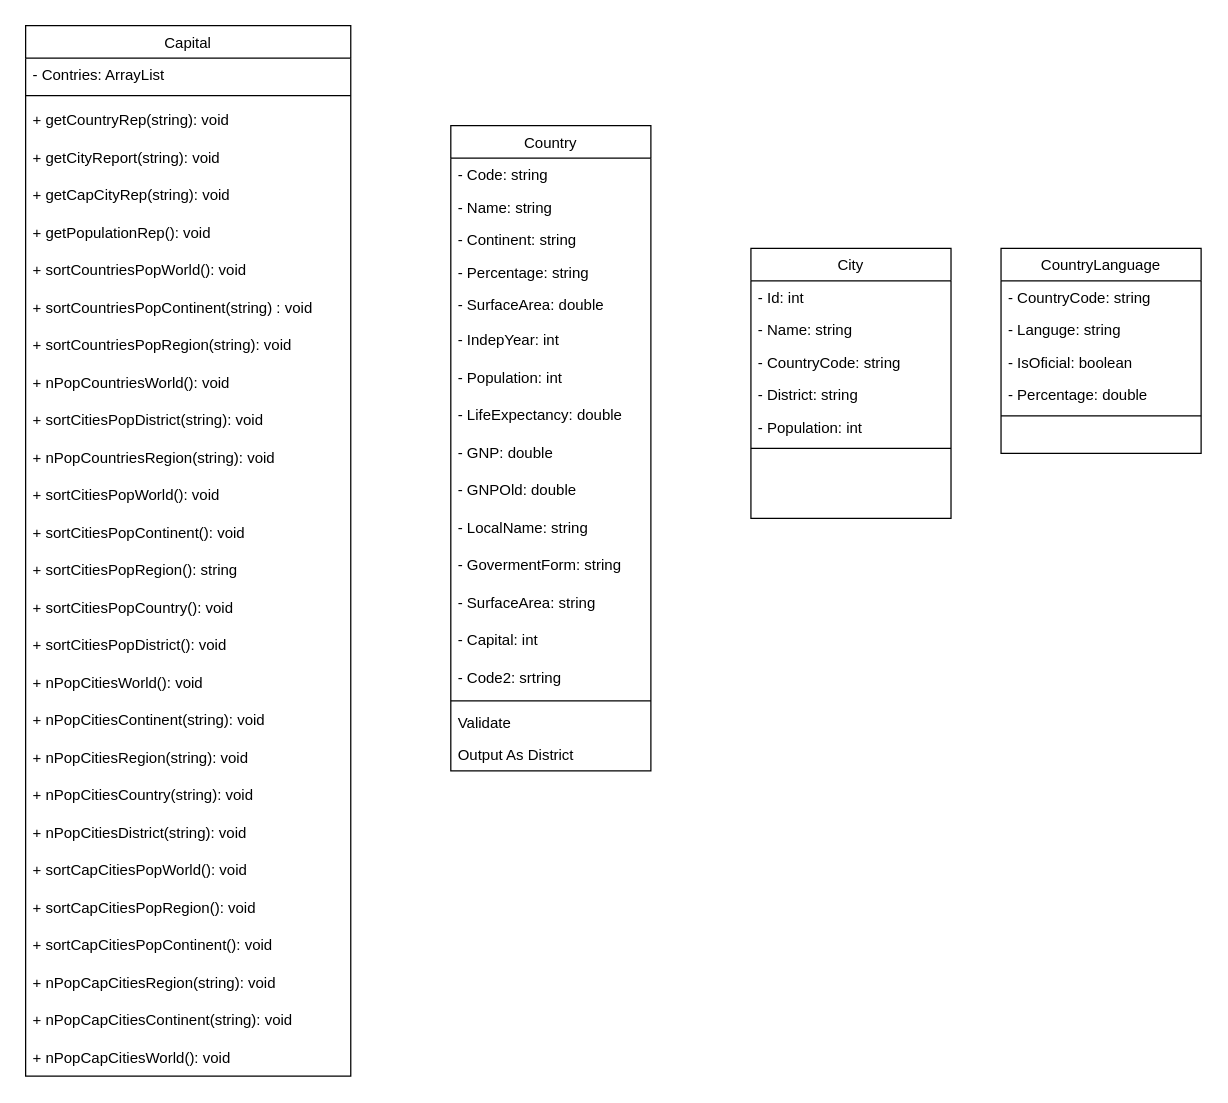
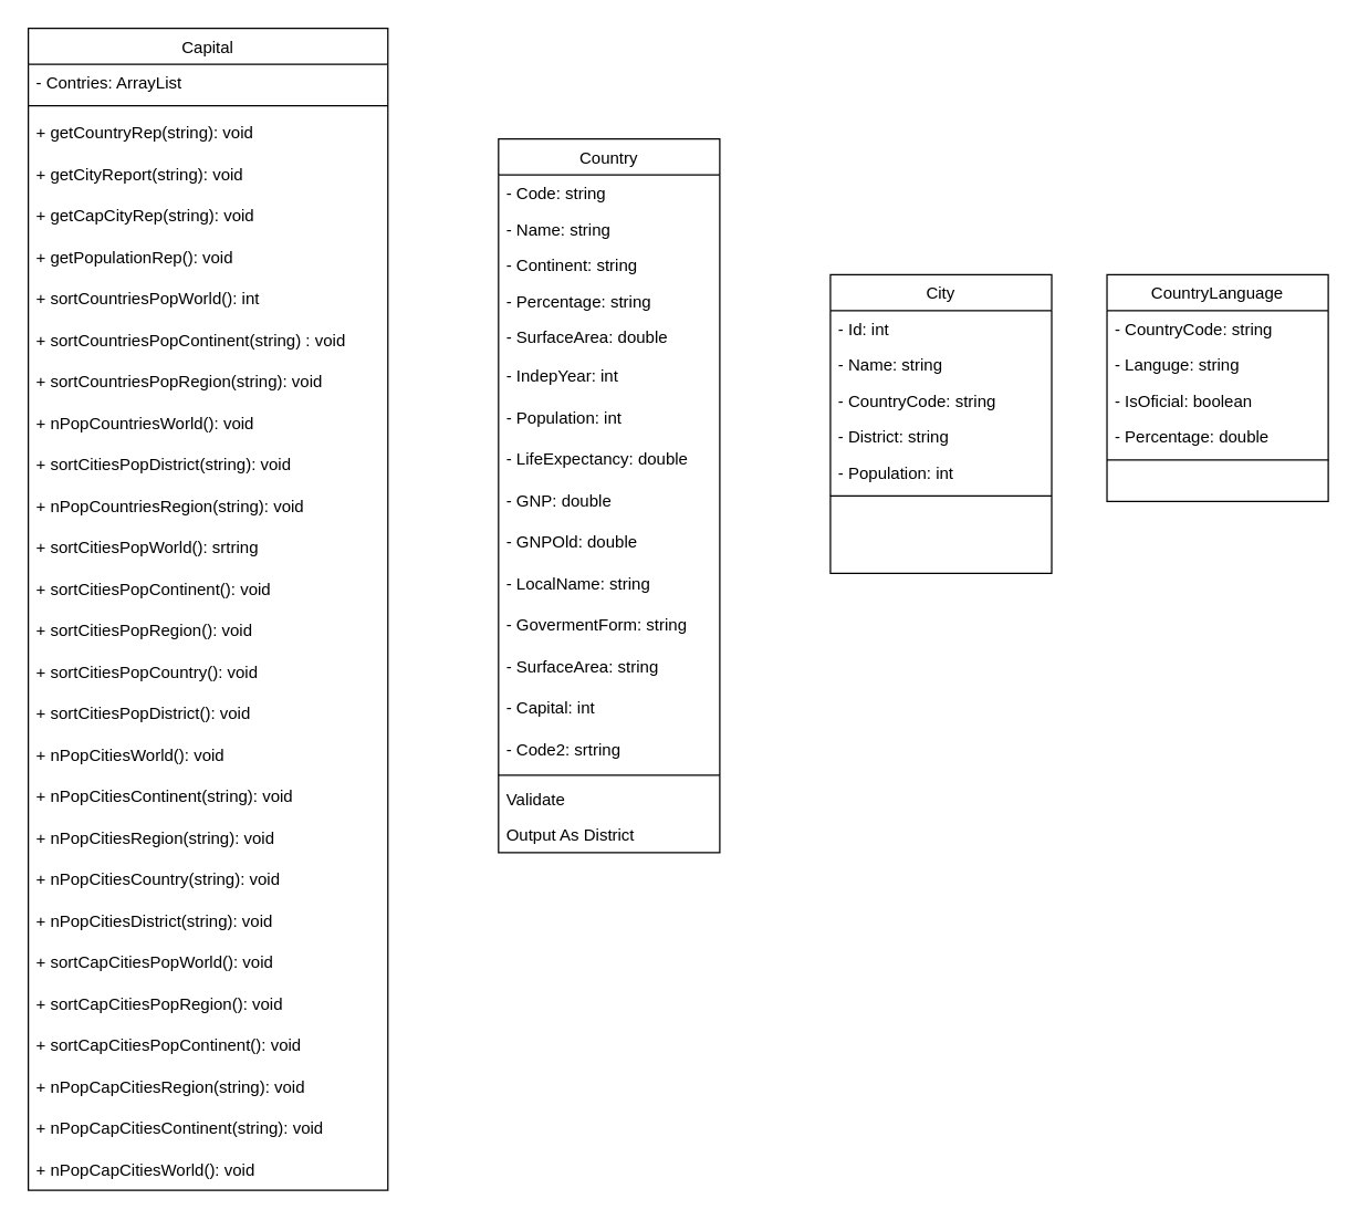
  <mxCell id="0" />
  <mxCell id="1" parent="0" />
  <mxCell id="2" value="Capital" style="swimlane;fontStyle=0;align=center;verticalAlign=top;childLayout=stackLayout;horizontal=1;startSize=26;horizontalStack=0;resizeParent=1;resizeLast=0;collapsible=1;marginBottom=0;rounded=0;shadow=0;strokeWidth=1;" parent="1" vertex="1"><mxGeometry x="20" y="20" width="260" height="840" as="geometry"><mxRectangle x="550" y="140" width="160" height="26" as="alternateBounds" /></mxGeometry></mxCell>
  <mxCell id="3" value="- Contries: ArrayList" style="text;align=left;verticalAlign=top;spacingLeft=4;spacingRight=4;overflow=hidden;rotatable=0;points=[[0,0.5],[1,0.5]];portConstraint=eastwest;rounded=0;shadow=0;html=0;" parent="2" vertex="1"><mxGeometry y="26" width="260" height="26" as="geometry" /></mxCell>
  <mxCell id="4" value="" style="line;html=1;strokeWidth=1;align=left;verticalAlign=middle;spacingTop=-1;spacingLeft=3;spacingRight=3;rotatable=0;labelPosition=right;points=[];portConstraint=eastwest;" parent="2" vertex="1"><mxGeometry y="52" width="260" height="8" as="geometry" /></mxCell>
  <mxCell id="5" value="+ getCountryRep(string): void" style="text;strokeColor=none;fillColor=none;align=left;verticalAlign=middle;spacingLeft=4;spacingRight=4;overflow=hidden;points=[[0,0.5],[1,0.5]];portConstraint=eastwest;rotatable=0;" vertex="1" parent="2"><mxGeometry y="60" width="260" height="30" as="geometry" /></mxCell>
  <mxCell id="6" value="+ getCityReport(string): void" style="text;strokeColor=none;fillColor=none;align=left;verticalAlign=middle;spacingLeft=4;spacingRight=4;overflow=hidden;points=[[0,0.5],[1,0.5]];portConstraint=eastwest;rotatable=0;" vertex="1" parent="2"><mxGeometry y="90" width="260" height="30" as="geometry" /></mxCell>
  <mxCell id="7" value="+ getCapCityRep(string): void" style="text;strokeColor=none;fillColor=none;align=left;verticalAlign=middle;spacingLeft=4;spacingRight=4;overflow=hidden;points=[[0,0.5],[1,0.5]];portConstraint=eastwest;rotatable=0;" vertex="1" parent="2"><mxGeometry y="120" width="260" height="30" as="geometry" /></mxCell>
  <mxCell id="8" value="+ getPopulationRep(): void" style="text;strokeColor=none;fillColor=none;align=left;verticalAlign=middle;spacingLeft=4;spacingRight=4;overflow=hidden;points=[[0,0.5],[1,0.5]];portConstraint=eastwest;rotatable=0;" vertex="1" parent="2"><mxGeometry y="150" width="260" height="30" as="geometry" /></mxCell>
- <mxCell id="9" value="+ sortCountriesPopWorld(): void" style="text;strokeColor=none;fillColor=none;align=left;verticalAlign=middle;spacingLeft=4;spacingRight=4;overflow=hidden;points=[[0,0.5],[1,0.5]];portConstraint=eastwest;rotatable=0;" vertex="1" parent="2"><mxGeometry y="180" width="260" height="30" as="geometry" /></mxCell>
+ <mxCell id="9" value="+ sortCountriesPopWorld(): int" style="text;strokeColor=none;fillColor=none;align=left;verticalAlign=middle;spacingLeft=4;spacingRight=4;overflow=hidden;points=[[0,0.5],[1,0.5]];portConstraint=eastwest;rotatable=0;" vertex="1" parent="2"><mxGeometry y="180" width="260" height="30" as="geometry" /></mxCell>
  <mxCell id="10" value="+ sortCountriesPopContinent(string) : void" style="text;strokeColor=none;fillColor=none;align=left;verticalAlign=middle;spacingLeft=4;spacingRight=4;overflow=hidden;points=[[0,0.5],[1,0.5]];portConstraint=eastwest;rotatable=0;" vertex="1" parent="2"><mxGeometry y="210" width="260" height="30" as="geometry" /></mxCell>
  <mxCell id="11" value="+ sortCountriesPopRegion(string): void" style="text;strokeColor=none;fillColor=none;align=left;verticalAlign=middle;spacingLeft=4;spacingRight=4;overflow=hidden;points=[[0,0.5],[1,0.5]];portConstraint=eastwest;rotatable=0;" vertex="1" parent="2"><mxGeometry y="240" width="260" height="30" as="geometry" /></mxCell>
  <mxCell id="12" value="+ nPopCountriesWorld(): void" style="text;strokeColor=none;fillColor=none;align=left;verticalAlign=middle;spacingLeft=4;spacingRight=4;overflow=hidden;points=[[0,0.5],[1,0.5]];portConstraint=eastwest;rotatable=0;" vertex="1" parent="2"><mxGeometry y="270" width="260" height="30" as="geometry" /></mxCell>
  <mxCell id="13" value="+ sortCitiesPopDistrict(string): void" style="text;strokeColor=none;fillColor=none;align=left;verticalAlign=middle;spacingLeft=4;spacingRight=4;overflow=hidden;points=[[0,0.5],[1,0.5]];portConstraint=eastwest;rotatable=0;" vertex="1" parent="2"><mxGeometry y="300" width="260" height="30" as="geometry" /></mxCell>
  <mxCell id="14" value="+ nPopCountriesRegion(string): void" style="text;strokeColor=none;fillColor=none;align=left;verticalAlign=middle;spacingLeft=4;spacingRight=4;overflow=hidden;points=[[0,0.5],[1,0.5]];portConstraint=eastwest;rotatable=0;" vertex="1" parent="2"><mxGeometry y="330" width="260" height="30" as="geometry" /></mxCell>
- <mxCell id="15" value="+ sortCitiesPopWorld(): void" style="text;strokeColor=none;fillColor=none;align=left;verticalAlign=middle;spacingLeft=4;spacingRight=4;overflow=hidden;points=[[0,0.5],[1,0.5]];portConstraint=eastwest;rotatable=0;" vertex="1" parent="2"><mxGeometry y="360" width="260" height="30" as="geometry" /></mxCell>
+ <mxCell id="15" value="+ sortCitiesPopWorld(): srtring" style="text;strokeColor=none;fillColor=none;align=left;verticalAlign=middle;spacingLeft=4;spacingRight=4;overflow=hidden;points=[[0,0.5],[1,0.5]];portConstraint=eastwest;rotatable=0;" vertex="1" parent="2"><mxGeometry y="360" width="260" height="30" as="geometry" /></mxCell>
  <mxCell id="16" value="+ sortCitiesPopContinent(): void" style="text;strokeColor=none;fillColor=none;align=left;verticalAlign=middle;spacingLeft=4;spacingRight=4;overflow=hidden;points=[[0,0.5],[1,0.5]];portConstraint=eastwest;rotatable=0;" vertex="1" parent="2"><mxGeometry y="390" width="260" height="30" as="geometry" /></mxCell>
- <mxCell id="17" value="+ sortCitiesPopRegion(): string" style="text;strokeColor=none;fillColor=none;align=left;verticalAlign=middle;spacingLeft=4;spacingRight=4;overflow=hidden;points=[[0,0.5],[1,0.5]];portConstraint=eastwest;rotatable=0;" vertex="1" parent="2"><mxGeometry y="420" width="260" height="30" as="geometry" /></mxCell>
+ <mxCell id="17" value="+ sortCitiesPopRegion(): void" style="text;strokeColor=none;fillColor=none;align=left;verticalAlign=middle;spacingLeft=4;spacingRight=4;overflow=hidden;points=[[0,0.5],[1,0.5]];portConstraint=eastwest;rotatable=0;" vertex="1" parent="2"><mxGeometry y="420" width="260" height="30" as="geometry" /></mxCell>
  <mxCell id="18" value="+ sortCitiesPopCountry(): void" style="text;strokeColor=none;fillColor=none;align=left;verticalAlign=middle;spacingLeft=4;spacingRight=4;overflow=hidden;points=[[0,0.5],[1,0.5]];portConstraint=eastwest;rotatable=0;" vertex="1" parent="2"><mxGeometry y="450" width="260" height="30" as="geometry" /></mxCell>
  <mxCell id="19" value="+ sortCitiesPopDistrict(): void" style="text;strokeColor=none;fillColor=none;align=left;verticalAlign=middle;spacingLeft=4;spacingRight=4;overflow=hidden;points=[[0,0.5],[1,0.5]];portConstraint=eastwest;rotatable=0;" vertex="1" parent="2"><mxGeometry y="480" width="260" height="30" as="geometry" /></mxCell>
  <mxCell id="20" value="+ nPopCitiesWorld(): void" style="text;strokeColor=none;fillColor=none;align=left;verticalAlign=middle;spacingLeft=4;spacingRight=4;overflow=hidden;points=[[0,0.5],[1,0.5]];portConstraint=eastwest;rotatable=0;" vertex="1" parent="2"><mxGeometry y="510" width="260" height="30" as="geometry" /></mxCell>
  <mxCell id="21" value="+ nPopCitiesContinent(string): void" style="text;strokeColor=none;fillColor=none;align=left;verticalAlign=middle;spacingLeft=4;spacingRight=4;overflow=hidden;points=[[0,0.5],[1,0.5]];portConstraint=eastwest;rotatable=0;" vertex="1" parent="2"><mxGeometry y="540" width="260" height="30" as="geometry" /></mxCell>
  <mxCell id="22" value="+ nPopCitiesRegion(string): void" style="text;strokeColor=none;fillColor=none;align=left;verticalAlign=middle;spacingLeft=4;spacingRight=4;overflow=hidden;points=[[0,0.5],[1,0.5]];portConstraint=eastwest;rotatable=0;" vertex="1" parent="2"><mxGeometry y="570" width="260" height="30" as="geometry" /></mxCell>
  <mxCell id="23" value="+ nPopCitiesCountry(string): void" style="text;strokeColor=none;fillColor=none;align=left;verticalAlign=middle;spacingLeft=4;spacingRight=4;overflow=hidden;points=[[0,0.5],[1,0.5]];portConstraint=eastwest;rotatable=0;" vertex="1" parent="2"><mxGeometry y="600" width="260" height="30" as="geometry" /></mxCell>
  <mxCell id="24" value="+ nPopCitiesDistrict(string): void" style="text;strokeColor=none;fillColor=none;align=left;verticalAlign=middle;spacingLeft=4;spacingRight=4;overflow=hidden;points=[[0,0.5],[1,0.5]];portConstraint=eastwest;rotatable=0;" vertex="1" parent="2"><mxGeometry y="630" width="260" height="30" as="geometry" /></mxCell>
  <mxCell id="25" value="+ sortCapCitiesPopWorld(): void" style="text;strokeColor=none;fillColor=none;align=left;verticalAlign=middle;spacingLeft=4;spacingRight=4;overflow=hidden;points=[[0,0.5],[1,0.5]];portConstraint=eastwest;rotatable=0;" vertex="1" parent="2"><mxGeometry y="660" width="260" height="30" as="geometry" /></mxCell>
  <mxCell id="26" value="+ sortCapCitiesPopRegion(): void" style="text;strokeColor=none;fillColor=none;align=left;verticalAlign=middle;spacingLeft=4;spacingRight=4;overflow=hidden;points=[[0,0.5],[1,0.5]];portConstraint=eastwest;rotatable=0;" vertex="1" parent="2"><mxGeometry y="690" width="260" height="30" as="geometry" /></mxCell>
  <mxCell id="27" value="+ sortCapCitiesPopContinent(): void" style="text;strokeColor=none;fillColor=none;align=left;verticalAlign=middle;spacingLeft=4;spacingRight=4;overflow=hidden;points=[[0,0.5],[1,0.5]];portConstraint=eastwest;rotatable=0;" vertex="1" parent="2"><mxGeometry y="720" width="260" height="30" as="geometry" /></mxCell>
  <mxCell id="28" value="+ nPopCapCitiesRegion(string): void" style="text;strokeColor=none;fillColor=none;align=left;verticalAlign=middle;spacingLeft=4;spacingRight=4;overflow=hidden;points=[[0,0.5],[1,0.5]];portConstraint=eastwest;rotatable=0;" vertex="1" parent="2"><mxGeometry y="750" width="260" height="30" as="geometry" /></mxCell>
  <mxCell id="29" value="+ nPopCapCitiesContinent(string): void" style="text;strokeColor=none;fillColor=none;align=left;verticalAlign=middle;spacingLeft=4;spacingRight=4;overflow=hidden;points=[[0,0.5],[1,0.5]];portConstraint=eastwest;rotatable=0;" vertex="1" parent="2"><mxGeometry y="780" width="260" height="30" as="geometry" /></mxCell>
  <mxCell id="30" value="+ nPopCapCitiesWorld(): void" style="text;strokeColor=none;fillColor=none;align=left;verticalAlign=middle;spacingLeft=4;spacingRight=4;overflow=hidden;points=[[0,0.5],[1,0.5]];portConstraint=eastwest;rotatable=0;" vertex="1" parent="2"><mxGeometry y="810" width="260" height="30" as="geometry" /></mxCell>
  <mxCell id="31" value="Country" style="swimlane;fontStyle=0;align=center;verticalAlign=top;childLayout=stackLayout;horizontal=1;startSize=26;horizontalStack=0;resizeParent=1;resizeLast=0;collapsible=1;marginBottom=0;rounded=0;shadow=0;strokeWidth=1;" vertex="1" parent="1"><mxGeometry x="360" y="100" width="160" height="516" as="geometry"><mxRectangle x="550" y="140" width="160" height="26" as="alternateBounds" /></mxGeometry></mxCell>
  <mxCell id="32" value="- Code: string" style="text;align=left;verticalAlign=top;spacingLeft=4;spacingRight=4;overflow=hidden;rotatable=0;points=[[0,0.5],[1,0.5]];portConstraint=eastwest;" vertex="1" parent="31"><mxGeometry y="26" width="160" height="26" as="geometry" /></mxCell>
  <mxCell id="33" value="- Name: string" style="text;align=left;verticalAlign=top;spacingLeft=4;spacingRight=4;overflow=hidden;rotatable=0;points=[[0,0.5],[1,0.5]];portConstraint=eastwest;rounded=0;shadow=0;html=0;" vertex="1" parent="31"><mxGeometry y="52" width="160" height="26" as="geometry" /></mxCell>
  <mxCell id="34" value="- Continent: string" style="text;align=left;verticalAlign=top;spacingLeft=4;spacingRight=4;overflow=hidden;rotatable=0;points=[[0,0.5],[1,0.5]];portConstraint=eastwest;rounded=0;shadow=0;html=0;" vertex="1" parent="31"><mxGeometry y="78" width="160" height="26" as="geometry" /></mxCell>
  <mxCell id="35" value="- Percentage: string" style="text;align=left;verticalAlign=top;spacingLeft=4;spacingRight=4;overflow=hidden;rotatable=0;points=[[0,0.5],[1,0.5]];portConstraint=eastwest;rounded=0;shadow=0;html=0;" vertex="1" parent="31"><mxGeometry y="104" width="160" height="26" as="geometry" /></mxCell>
  <mxCell id="36" value="- SurfaceArea: double" style="text;align=left;verticalAlign=top;spacingLeft=4;spacingRight=4;overflow=hidden;rotatable=0;points=[[0,0.5],[1,0.5]];portConstraint=eastwest;rounded=0;shadow=0;html=0;" vertex="1" parent="31"><mxGeometry y="130" width="160" height="26" as="geometry" /></mxCell>
  <mxCell id="37" value="- IndepYear: int" style="text;strokeColor=none;fillColor=none;align=left;verticalAlign=middle;spacingLeft=4;spacingRight=4;overflow=hidden;points=[[0,0.5],[1,0.5]];portConstraint=eastwest;rotatable=0;" vertex="1" parent="31"><mxGeometry y="156" width="160" height="30" as="geometry" /></mxCell>
  <mxCell id="38" value="- Population: int" style="text;strokeColor=none;fillColor=none;align=left;verticalAlign=middle;spacingLeft=4;spacingRight=4;overflow=hidden;points=[[0,0.5],[1,0.5]];portConstraint=eastwest;rotatable=0;" vertex="1" parent="31"><mxGeometry y="186" width="160" height="30" as="geometry" /></mxCell>
  <mxCell id="39" value="- LifeExpectancy: double" style="text;strokeColor=none;fillColor=none;align=left;verticalAlign=middle;spacingLeft=4;spacingRight=4;overflow=hidden;points=[[0,0.5],[1,0.5]];portConstraint=eastwest;rotatable=0;" vertex="1" parent="31"><mxGeometry y="216" width="160" height="30" as="geometry" /></mxCell>
  <mxCell id="40" value="- GNP: double" style="text;strokeColor=none;fillColor=none;align=left;verticalAlign=middle;spacingLeft=4;spacingRight=4;overflow=hidden;points=[[0,0.5],[1,0.5]];portConstraint=eastwest;rotatable=0;" vertex="1" parent="31"><mxGeometry y="246" width="160" height="30" as="geometry" /></mxCell>
  <mxCell id="41" value="- GNPOld: double" style="text;strokeColor=none;fillColor=none;align=left;verticalAlign=middle;spacingLeft=4;spacingRight=4;overflow=hidden;points=[[0,0.5],[1,0.5]];portConstraint=eastwest;rotatable=0;" vertex="1" parent="31"><mxGeometry y="276" width="160" height="30" as="geometry" /></mxCell>
  <mxCell id="42" value="- LocalName: string" style="text;strokeColor=none;fillColor=none;align=left;verticalAlign=middle;spacingLeft=4;spacingRight=4;overflow=hidden;points=[[0,0.5],[1,0.5]];portConstraint=eastwest;rotatable=0;" vertex="1" parent="31"><mxGeometry y="306" width="160" height="30" as="geometry" /></mxCell>
  <mxCell id="43" value="- GovermentForm: string" style="text;strokeColor=none;fillColor=none;align=left;verticalAlign=middle;spacingLeft=4;spacingRight=4;overflow=hidden;points=[[0,0.5],[1,0.5]];portConstraint=eastwest;rotatable=0;" vertex="1" parent="31"><mxGeometry y="336" width="160" height="30" as="geometry" /></mxCell>
  <mxCell id="44" value="- SurfaceArea: string" style="text;strokeColor=none;fillColor=none;align=left;verticalAlign=middle;spacingLeft=4;spacingRight=4;overflow=hidden;points=[[0,0.5],[1,0.5]];portConstraint=eastwest;rotatable=0;" vertex="1" parent="31"><mxGeometry y="366" width="160" height="30" as="geometry" /></mxCell>
  <mxCell id="45" value="- Capital: int" style="text;strokeColor=none;fillColor=none;align=left;verticalAlign=middle;spacingLeft=4;spacingRight=4;overflow=hidden;points=[[0,0.5],[1,0.5]];portConstraint=eastwest;rotatable=0;" vertex="1" parent="31"><mxGeometry y="396" width="160" height="30" as="geometry" /></mxCell>
  <mxCell id="46" value="- Code2: srtring" style="text;strokeColor=none;fillColor=none;align=left;verticalAlign=middle;spacingLeft=4;spacingRight=4;overflow=hidden;points=[[0,0.5],[1,0.5]];portConstraint=eastwest;rotatable=0;" vertex="1" parent="31"><mxGeometry y="426" width="160" height="30" as="geometry" /></mxCell>
  <mxCell id="47" value="" style="line;html=1;strokeWidth=1;align=left;verticalAlign=middle;spacingTop=-1;spacingLeft=3;spacingRight=3;rotatable=0;labelPosition=right;points=[];portConstraint=eastwest;" vertex="1" parent="31"><mxGeometry y="456" width="160" height="8" as="geometry" /></mxCell>
  <mxCell id="48" value="Validate" style="text;align=left;verticalAlign=top;spacingLeft=4;spacingRight=4;overflow=hidden;rotatable=0;points=[[0,0.5],[1,0.5]];portConstraint=eastwest;" vertex="1" parent="31"><mxGeometry y="464" width="160" height="26" as="geometry" /></mxCell>
  <mxCell id="49" value="Output As District" style="text;align=left;verticalAlign=top;spacingLeft=4;spacingRight=4;overflow=hidden;rotatable=0;points=[[0,0.5],[1,0.5]];portConstraint=eastwest;" vertex="1" parent="31"><mxGeometry y="490" width="160" height="26" as="geometry" /></mxCell>
  <mxCell id="50" value="City" style="swimlane;fontStyle=0;align=center;verticalAlign=top;childLayout=stackLayout;horizontal=1;startSize=26;horizontalStack=0;resizeParent=1;resizeLast=0;collapsible=1;marginBottom=0;rounded=0;shadow=0;strokeWidth=1;" vertex="1" parent="1"><mxGeometry x="600" y="198" width="160" height="216" as="geometry"><mxRectangle x="550" y="140" width="160" height="26" as="alternateBounds" /></mxGeometry></mxCell>
  <mxCell id="51" value="- Id: int" style="text;align=left;verticalAlign=top;spacingLeft=4;spacingRight=4;overflow=hidden;rotatable=0;points=[[0,0.5],[1,0.5]];portConstraint=eastwest;" vertex="1" parent="50"><mxGeometry y="26" width="160" height="26" as="geometry" /></mxCell>
  <mxCell id="52" value="- Name: string" style="text;align=left;verticalAlign=top;spacingLeft=4;spacingRight=4;overflow=hidden;rotatable=0;points=[[0,0.5],[1,0.5]];portConstraint=eastwest;rounded=0;shadow=0;html=0;" vertex="1" parent="50"><mxGeometry y="52" width="160" height="26" as="geometry" /></mxCell>
  <mxCell id="53" value="- CountryCode: string" style="text;align=left;verticalAlign=top;spacingLeft=4;spacingRight=4;overflow=hidden;rotatable=0;points=[[0,0.5],[1,0.5]];portConstraint=eastwest;rounded=0;shadow=0;html=0;" vertex="1" parent="50"><mxGeometry y="78" width="160" height="26" as="geometry" /></mxCell>
  <mxCell id="54" value="- District: string" style="text;align=left;verticalAlign=top;spacingLeft=4;spacingRight=4;overflow=hidden;rotatable=0;points=[[0,0.5],[1,0.5]];portConstraint=eastwest;rounded=0;shadow=0;html=0;" vertex="1" parent="50"><mxGeometry y="104" width="160" height="26" as="geometry" /></mxCell>
  <mxCell id="55" value="- Population: int" style="text;align=left;verticalAlign=top;spacingLeft=4;spacingRight=4;overflow=hidden;rotatable=0;points=[[0,0.5],[1,0.5]];portConstraint=eastwest;rounded=0;shadow=0;html=0;" vertex="1" parent="50"><mxGeometry y="130" width="160" height="26" as="geometry" /></mxCell>
  <mxCell id="56" value="" style="line;html=1;strokeWidth=1;align=left;verticalAlign=middle;spacingTop=-1;spacingLeft=3;spacingRight=3;rotatable=0;labelPosition=right;points=[];portConstraint=eastwest;" vertex="1" parent="50"><mxGeometry y="156" width="160" height="8" as="geometry" /></mxCell>
  <mxCell id="57" value="CountryLanguage" style="swimlane;fontStyle=0;align=center;verticalAlign=top;childLayout=stackLayout;horizontal=1;startSize=26;horizontalStack=0;resizeParent=1;resizeLast=0;collapsible=1;marginBottom=0;rounded=0;shadow=0;strokeWidth=1;" vertex="1" parent="1"><mxGeometry x="800" y="198" width="160" height="164" as="geometry"><mxRectangle x="550" y="140" width="160" height="26" as="alternateBounds" /></mxGeometry></mxCell>
  <mxCell id="58" value="- CountryCode: string" style="text;align=left;verticalAlign=top;spacingLeft=4;spacingRight=4;overflow=hidden;rotatable=0;points=[[0,0.5],[1,0.5]];portConstraint=eastwest;" vertex="1" parent="57"><mxGeometry y="26" width="160" height="26" as="geometry" /></mxCell>
  <mxCell id="59" value="- Languge: string" style="text;align=left;verticalAlign=top;spacingLeft=4;spacingRight=4;overflow=hidden;rotatable=0;points=[[0,0.5],[1,0.5]];portConstraint=eastwest;rounded=0;shadow=0;html=0;" vertex="1" parent="57"><mxGeometry y="52" width="160" height="26" as="geometry" /></mxCell>
  <mxCell id="60" value="- IsOficial: boolean" style="text;align=left;verticalAlign=top;spacingLeft=4;spacingRight=4;overflow=hidden;rotatable=0;points=[[0,0.5],[1,0.5]];portConstraint=eastwest;rounded=0;shadow=0;html=0;" vertex="1" parent="57"><mxGeometry y="78" width="160" height="26" as="geometry" /></mxCell>
  <mxCell id="61" value="- Percentage: double" style="text;align=left;verticalAlign=top;spacingLeft=4;spacingRight=4;overflow=hidden;rotatable=0;points=[[0,0.5],[1,0.5]];portConstraint=eastwest;rounded=0;shadow=0;html=0;" vertex="1" parent="57"><mxGeometry y="104" width="160" height="26" as="geometry" /></mxCell>
  <mxCell id="62" value="" style="line;html=1;strokeWidth=1;align=left;verticalAlign=middle;spacingTop=-1;spacingLeft=3;spacingRight=3;rotatable=0;labelPosition=right;points=[];portConstraint=eastwest;" vertex="1" parent="57"><mxGeometry y="130" width="160" height="8" as="geometry" /></mxCell>
